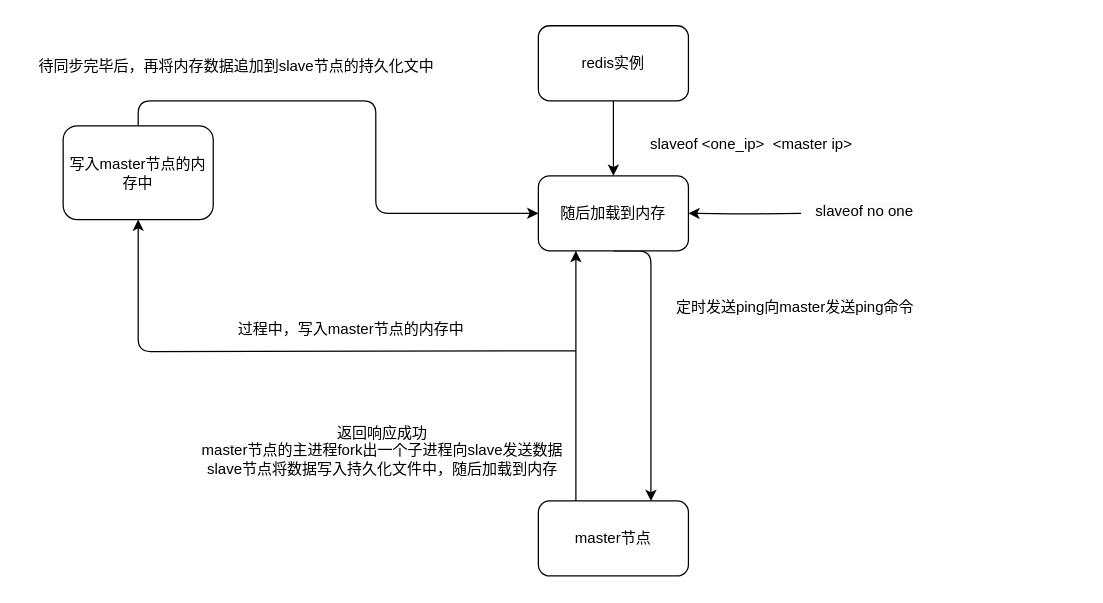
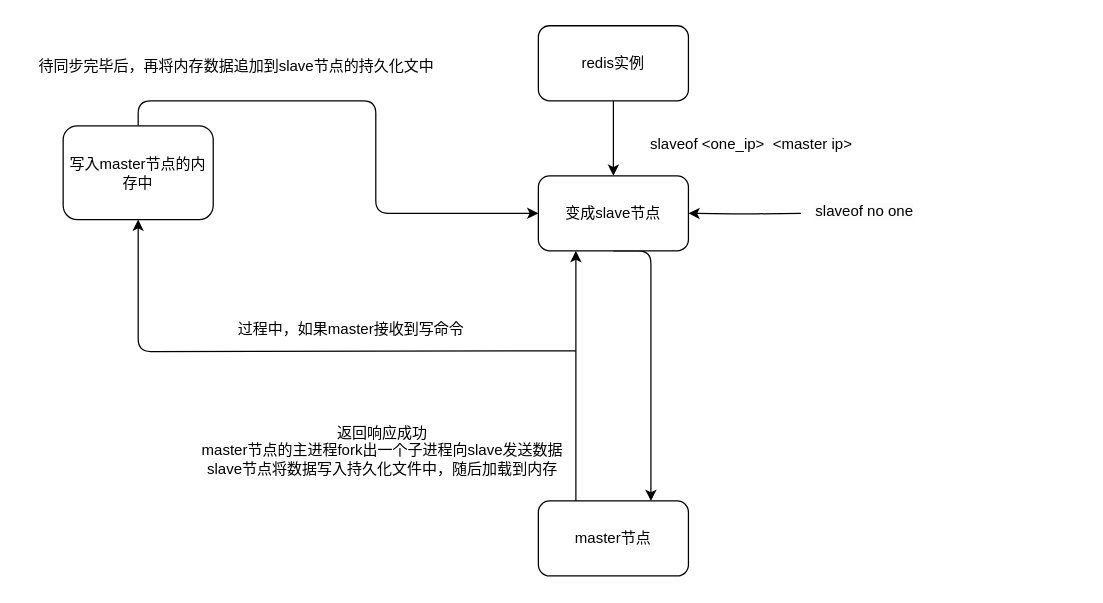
  <mxCell id="0" />
  <mxCell id="1" parent="0" />
  <mxCell id="2" value="" style="edgeStyle=orthogonalEdgeStyle;rounded=1;orthogonalLoop=1;jettySize=auto;html=1;" edge="1" parent="1" source="3" target="5"><mxGeometry relative="1" as="geometry" /></mxCell>
  <mxCell id="3" value="redis实例" style="whiteSpace=wrap;html=1;rounded=1;" vertex="1" parent="1"><mxGeometry x="430" y="20" width="120" height="60" as="geometry" /></mxCell>
  <mxCell id="4" style="edgeStyle=orthogonalEdgeStyle;rounded=1;orthogonalLoop=1;jettySize=auto;html=1;exitX=0.5;exitY=1;exitDx=0;exitDy=0;entryX=0.75;entryY=0;entryDx=0;entryDy=0;" edge="1" parent="1" source="5" target="8"><mxGeometry relative="1" as="geometry"><mxPoint x="530" y="370" as="targetPoint" /><Array as="points"><mxPoint x="520" y="200" /></Array></mxGeometry></mxCell>
- <mxCell id="5" value="随后加载到内存" style="whiteSpace=wrap;html=1;rounded=1;" vertex="1" parent="1"><mxGeometry x="430" y="140" width="120" height="60" as="geometry" /></mxCell>
+ <mxCell id="5" value="变成slave节点" style="whiteSpace=wrap;html=1;rounded=1;" vertex="1" parent="1"><mxGeometry x="430" y="140" width="120" height="60" as="geometry" /></mxCell>
  <mxCell id="6" value="slaveof &amp;lt;one_ip&amp;gt;&amp;nbsp; &amp;lt;master ip&amp;gt;" style="text;html=1;align=center;verticalAlign=middle;resizable=0;points=[];autosize=1;strokeColor=none;fillColor=none;rounded=1;" vertex="1" parent="1"><mxGeometry x="500" y="100" width="200" height="30" as="geometry" /></mxCell>
  <mxCell id="7" style="edgeStyle=orthogonalEdgeStyle;rounded=1;orthogonalLoop=1;jettySize=auto;html=1;exitX=0.25;exitY=0;exitDx=0;exitDy=0;entryX=0.25;entryY=1;entryDx=0;entryDy=0;" edge="1" parent="1" source="8" target="5"><mxGeometry relative="1" as="geometry"><mxPoint x="460" y="210" as="targetPoint" /></mxGeometry></mxCell>
  <mxCell id="8" value="master节点" style="whiteSpace=wrap;html=1;rounded=1;" vertex="1" parent="1"><mxGeometry x="430" y="400" width="120" height="60" as="geometry" /></mxCell>
- <mxCell id="9" value="定时发送ping向master发送ping命令" style="text;html=1;align=center;verticalAlign=middle;resizable=0;points=[];autosize=1;strokeColor=none;fillColor=none;rounded=1;" vertex="1" parent="1"><mxGeometry x="530" y="230" width="210" height="30" as="geometry" /></mxCell>
  <mxCell id="10" style="edgeStyle=orthogonalEdgeStyle;rounded=1;orthogonalLoop=1;jettySize=auto;html=1;entryX=1;entryY=0.5;entryDx=0;entryDy=0;" edge="1" parent="1" target="5"><mxGeometry relative="1" as="geometry"><mxPoint x="670" y="170" as="targetPoint" /><mxPoint x="640" y="170" as="sourcePoint" /></mxGeometry></mxCell>
  <mxCell id="11" value="&lt;span style=&quot;color: rgb(0, 0, 0); font-family: Helvetica; font-size: 12px; font-style: normal; font-variant-ligatures: normal; font-variant-caps: normal; font-weight: 400; letter-spacing: normal; orphans: 2; text-align: center; text-indent: 0px; text-transform: none; widows: 2; word-spacing: 0px; -webkit-text-stroke-width: 0px; background-color: rgb(251, 251, 251); text-decoration-thickness: initial; text-decoration-style: initial; text-decoration-color: initial; float: none; display: inline !important;&quot;&gt;slaveof no one&lt;/span&gt;" style="text;whiteSpace=wrap;html=1;rounded=1;" vertex="1" parent="1"><mxGeometry x="650" y="155" width="210" height="30" as="geometry" /></mxCell>
  <mxCell id="12" value="返回响应成功&lt;br&gt;master节点的主进程fork出一个子进程向slave发送数据&lt;br&gt;slave节点将数据写入持久化文件中，随后加载到内存" style="text;html=1;align=center;verticalAlign=middle;resizable=0;points=[];autosize=1;strokeColor=none;fillColor=none;rounded=1;" vertex="1" parent="1"><mxGeometry x="150" y="330" width="310" height="60" as="geometry" /></mxCell>
  <mxCell id="13" style="edgeStyle=orthogonalEdgeStyle;rounded=1;orthogonalLoop=1;jettySize=auto;html=1;entryX=0.5;entryY=1;entryDx=0;entryDy=0;" edge="1" parent="1" target="15"><mxGeometry relative="1" as="geometry"><mxPoint x="100" y="160" as="targetPoint" /><mxPoint x="460" y="280" as="sourcePoint" /></mxGeometry></mxCell>
  <mxCell id="14" style="edgeStyle=orthogonalEdgeStyle;rounded=1;orthogonalLoop=1;jettySize=auto;html=1;exitX=0.5;exitY=0;exitDx=0;exitDy=0;entryX=0;entryY=0.5;entryDx=0;entryDy=0;" edge="1" parent="1" source="15" target="5"><mxGeometry relative="1" as="geometry" /></mxCell>
  <mxCell id="15" value="写入master节点的内存中" style="rounded=1;whiteSpace=wrap;html=1;" vertex="1" parent="1"><mxGeometry x="50" y="100" width="120" height="75" as="geometry" /></mxCell>
  <mxCell id="16" value="待同步完毕后，再将内存数据追加到slave节点的持久化文中&amp;nbsp;" style="text;html=1;align=center;verticalAlign=middle;resizable=0;points=[];autosize=1;strokeColor=none;fillColor=none;rounded=1;" vertex="1" parent="1"><mxGeometry x="20" y="38" width="340" height="30" as="geometry" /></mxCell>
- <mxCell id="17" value="过程中，写入master节点的内存中" style="text;html=1;align=center;verticalAlign=middle;resizable=0;points=[];autosize=1;strokeColor=none;fillColor=none;rounded=1;" vertex="1" parent="1"><mxGeometry x="180" y="248" width="200" height="30" as="geometry" /></mxCell>
+ <mxCell id="17" value="过程中，如果master接收到写命令" style="text;html=1;align=center;verticalAlign=middle;resizable=0;points=[];autosize=1;strokeColor=none;fillColor=none;rounded=1;" vertex="1" parent="1"><mxGeometry x="180" y="248" width="200" height="30" as="geometry" /></mxCell>
